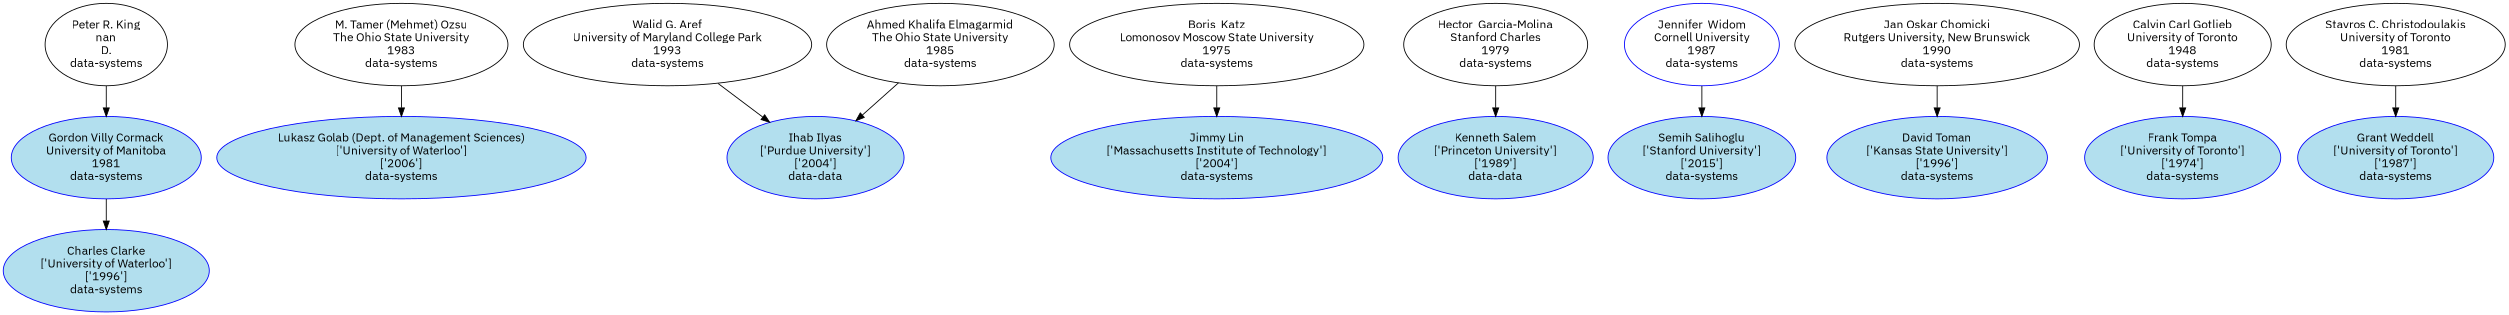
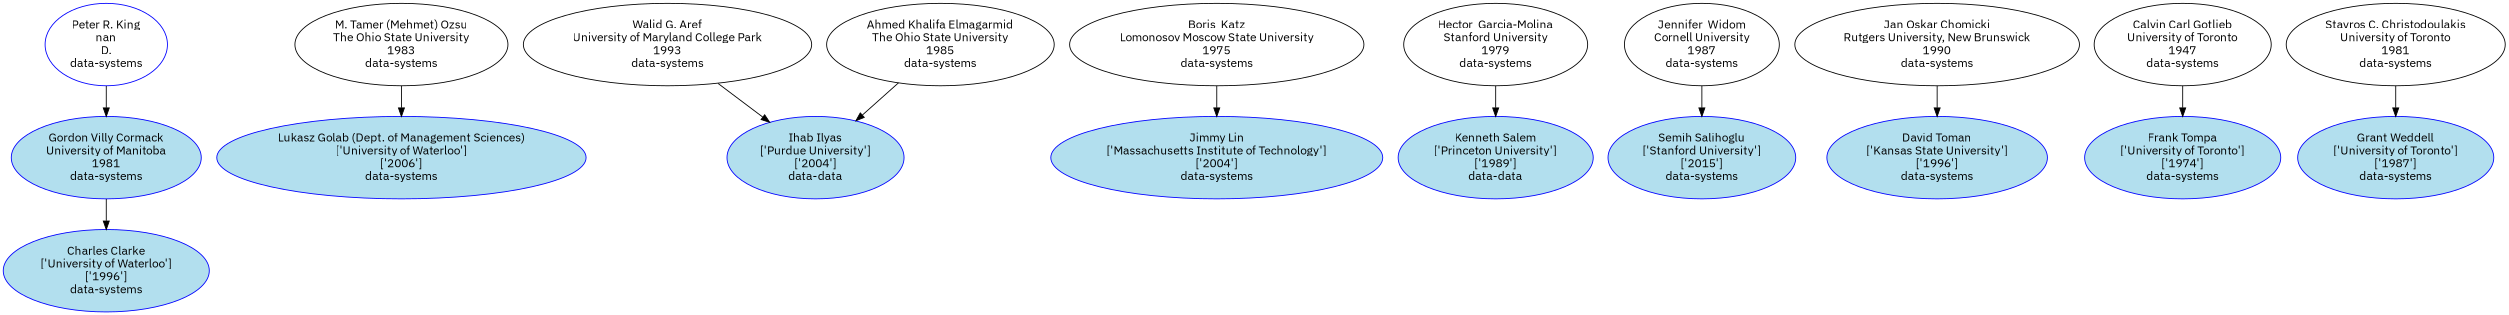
  digraph {
    fontname="IBM Plex Sans"
    node [fontname="IBM Plex Sans"]
    edge [fontname="IBM Plex Sans"]
    n1 [color=blue fillcolor=lightblue2 label="Charles Clarke\n['University of Waterloo']\n['1996']\ndata-systems" style=filled]
    n2 [color=blue fillcolor=lightblue2 label="Gordon Villy Cormack\nUniversity of Manitoba\n1981\ndata-systems" style=filled]
    n3 [color=blue fillcolor=lightblue2 label="Lukasz Golab (Dept. of Management Sciences)\n['University of Waterloo']\n['2006']\ndata-systems" style=filled]
    n4 [color=blue fillcolor=lightblue2 label="Ihab Ilyas\n['Purdue University']\n['2004']\ndata-data" style=filled]
    n5 [color=blue fillcolor=lightblue2 label="Jimmy Lin\n['Massachusetts Institute of Technology']\n['2004']\ndata-systems" style=filled]
    n6 [color=blue fillcolor=lightblue2 label="Kenneth Salem\n['Princeton University']\n['1989']\ndata-data" style=filled]
    n7 [color=blue fillcolor=lightblue2 label="Semih Salihoglu\n['Stanford University']\n['2015']\ndata-systems" style=filled]
    n8 [color=blue fillcolor=lightblue2 label="David Toman\n['Kansas State University']\n['1996']\ndata-systems" style=filled]
    n9 [color=blue fillcolor=lightblue2 label="Frank Tompa\n['University of Toronto']\n['1974']\ndata-systems" style=filled]
    n10 [color=blue fillcolor=lightblue2 label="Grant Weddell\n['University of Toronto']\n['1987']\ndata-systems" style=filled]
-   n11 [label="Peter R. King\nnan\nD.\ndata-systems"]
+   n11 [label="Peter R. King\nnan\nD.\ndata-systems" color=blue]
    n12 [label="M. Tamer (Mehmet) Ozsu\nThe Ohio State University\n1983\ndata-systems"]
    n13 [label="Walid G. Aref\nUniversity of Maryland College Park\n1993\ndata-systems"]
    n14 [label="Ahmed Khalifa Elmagarmid\nThe Ohio State University\n1985\ndata-systems"]
    n15 [label="Boris  Katz\nLomonosov Moscow State University\n1975\ndata-systems"]
-   n16 [label="Hector  Garcia-Molina\nStanford Charles\n1979\ndata-systems"]
-   n17 [label="Jennifer  Widom\nCornell University\n1987\ndata-systems" color=blue]
+   n16 [label="Hector  Garcia-Molina\nStanford University\n1979\ndata-systems"]
+   n17 [label="Jennifer  Widom\nCornell University\n1987\ndata-systems"]
    n18 [label="Jan Oskar Chomicki\nRutgers University, New Brunswick\n1990\ndata-systems"]
-   n19 [label="Calvin Carl Gotlieb\nUniversity of Toronto\n1948\ndata-systems"]
+   n19 [label="Calvin Carl Gotlieb\nUniversity of Toronto\n1947\ndata-systems"]
    n20 [label="Stavros C. Christodoulakis\nUniversity of Toronto\n1981\ndata-systems"]
    n2 -> n1
    n11 -> n2
    n12 -> n3
    n13 -> n4
    n14 -> n4
    n15 -> n5
    n16 -> n6
    n17 -> n7
    n18 -> n8
    n19 -> n9
    n20 -> n10
  }
